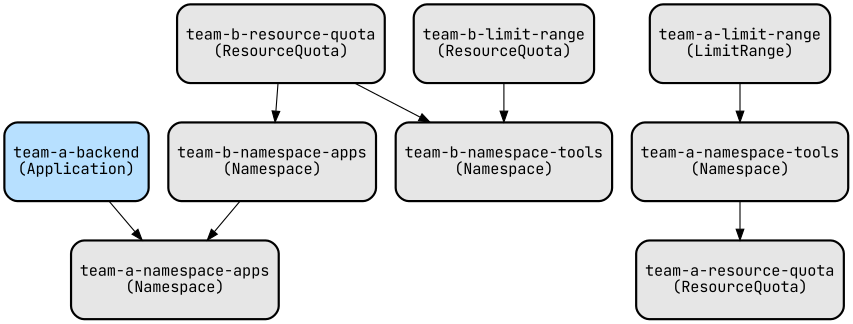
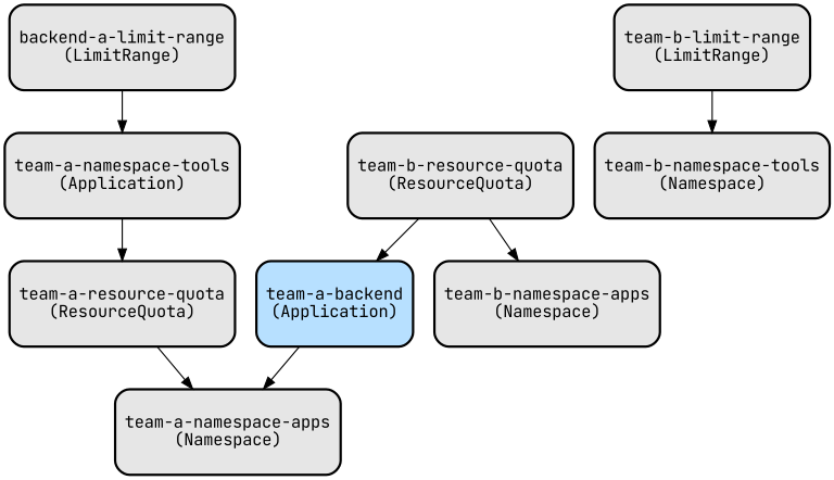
  digraph {
    fontname="JetBrains Mono"
    node [color=black fillcolor="#E6E6E6" fontname="JetBrains Mono" shape=rectangle style="filled,bold,rounded"]
    edge [fontname="JetBrains Mono"]
    n1 [height=1 label="team-a-namespace-apps\n(Namespace)"]
-   n2 [height=1 label="team-a-namespace-tools\n(Namespace)"]
+   n2 [height=1 label="team-a-namespace-tools\n(Application)"]
    n3 [height=1 label="team-a-resource-quota\n(ResourceQuota)"]
    n4 [fillcolor="#B7E0FF" height=1 label="team-a-backend\n(Application)"]
-   n5 [height=1 label="team-a-limit-range\n(LimitRange)"]
+   n5 [height=1 label="backend-a-limit-range\n(LimitRange)"]
    n6 [height=1 label="team-b-namespace-apps\n(Namespace)"]
    n7 [height=1 label="team-b-namespace-tools\n(Namespace)"]
    n8 [height=1 label="team-b-resource-quota\n(ResourceQuota)"]
-   n9 [height=1 label="team-b-limit-range\n(ResourceQuota)"]
+   n9 [height=1 label="team-b-limit-range\n(LimitRange)"]
    n2 -> n3
-   n6 -> n1
+   n3 -> n1
    n4 -> n1
    n5 -> n2
    n8 -> n6
-   n8 -> n7
+   n8 -> n4
    n9 -> n7
  }
